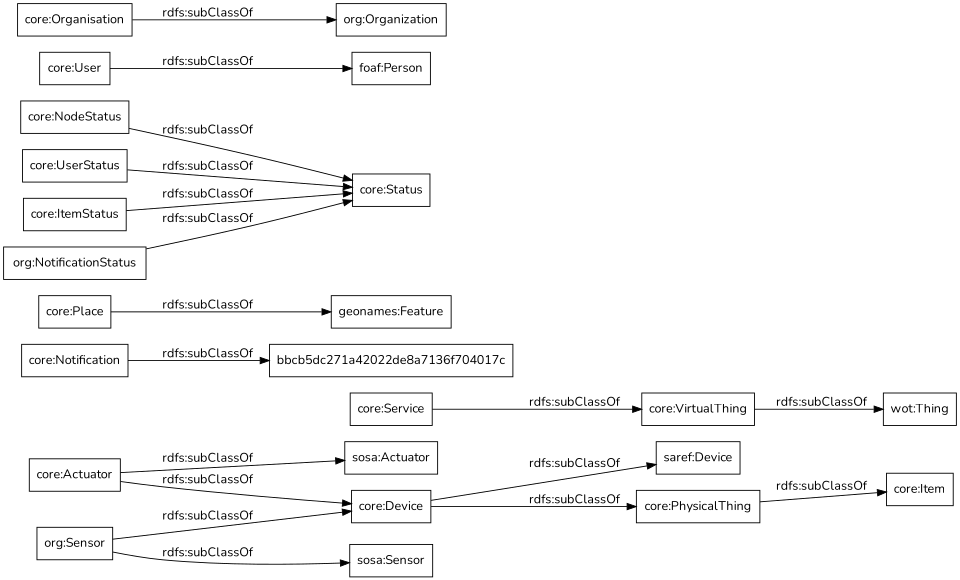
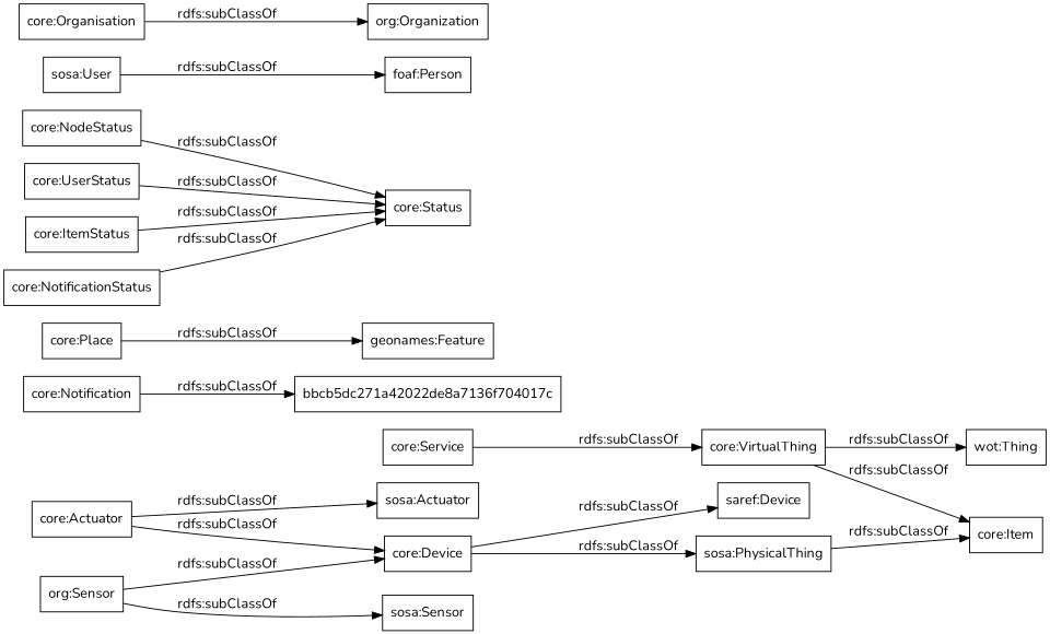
  digraph {
    fontname=Nunito
    rankdir=LR
    node [color=black fontname=Nunito shape=rectangle]
    edge [fontname=Nunito]
    "core:Service"
    "core:VirtualThing"
    "core:Item"
    "wot:Thing"
    "core:Notification"
    bbcb5dc271a42022de8a7136f704017c
    "core:Place"
    "geonames:Feature"
    "core:NodeStatus"
    "core:Status"
    "core:UserStatus"
-   "core:User"
+   "core:User" [label="sosa:User"]
    "foaf:Person"
    "core:ItemStatus"
    "core:Actuator"
    "sosa:Actuator"
    "core:Device"
-   "core:PhysicalThing"
+   "core:PhysicalThing" [label="sosa:PhysicalThing"]
    "saref:Device"
    "core:Organisation"
    "org:Organization"
-   "core:NotificationStatus" [label="org:NotificationStatus"]
+   "core:NotificationStatus"
    n23 [label="org:Sensor"]
    "sosa:Sensor"
    "core:Service" -> "core:VirtualThing" [label="rdfs:subClassOf"]
+   "core:VirtualThing" -> "core:Item" [label="rdfs:subClassOf"]
    "core:VirtualThing" -> "wot:Thing" [label="rdfs:subClassOf"]
    "core:Notification" -> bbcb5dc271a42022de8a7136f704017c [label="rdfs:subClassOf"]
    "core:Place" -> "geonames:Feature" [label="rdfs:subClassOf"]
    "core:NodeStatus" -> "core:Status" [label="rdfs:subClassOf"]
    "core:UserStatus" -> "core:Status" [label="rdfs:subClassOf"]
    "core:User" -> "foaf:Person" [label="rdfs:subClassOf"]
    "core:ItemStatus" -> "core:Status" [label="rdfs:subClassOf"]
    "core:Actuator" -> "sosa:Actuator" [label="rdfs:subClassOf"]
    "core:Actuator" -> "core:Device" [label="rdfs:subClassOf"]
    "core:Device" -> "core:PhysicalThing" [label="rdfs:subClassOf"]
    "core:Device" -> "saref:Device" [label="rdfs:subClassOf"]
    "core:PhysicalThing" -> "core:Item" [label="rdfs:subClassOf"]
    "core:Organisation" -> "org:Organization" [label="rdfs:subClassOf"]
    "core:NotificationStatus" -> "core:Status" [label="rdfs:subClassOf"]
    n23 -> "core:Device" [label="rdfs:subClassOf"]
    n23 -> "sosa:Sensor" [label="rdfs:subClassOf"]
  }
